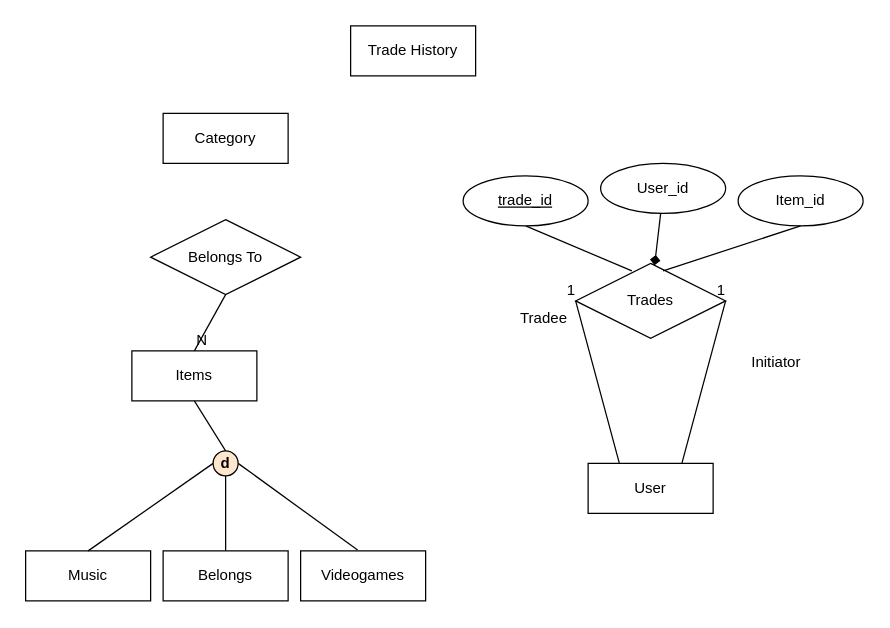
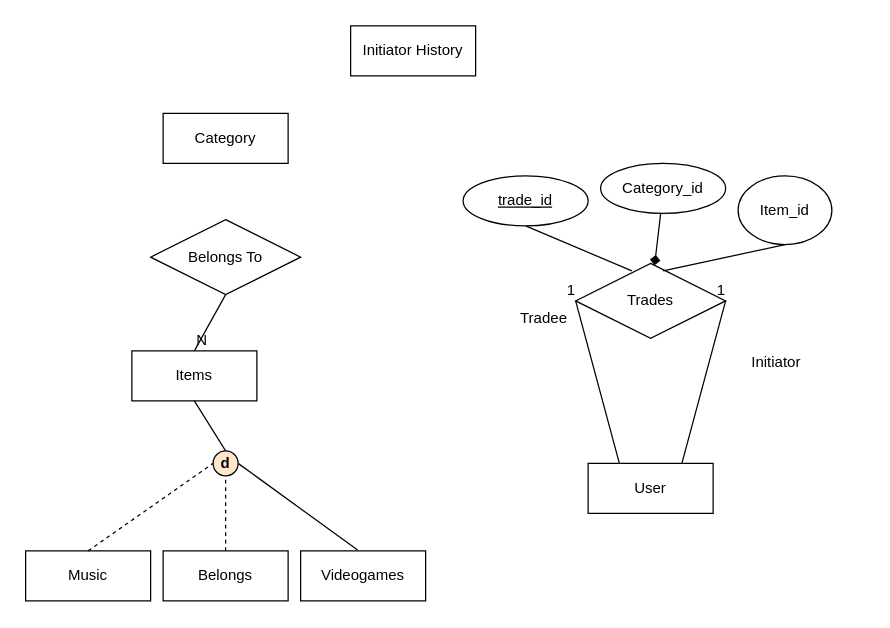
  <mxCell id="0" />
  <mxCell id="1" parent="0" />
  <mxCell id="2" value="User" style="whiteSpace=wrap;html=1;align=center;" vertex="1" parent="1"><mxGeometry x="470" y="370" width="100" height="40" as="geometry" /></mxCell>
  <mxCell id="3" value="Category" style="whiteSpace=wrap;html=1;align=center;" vertex="1" parent="1"><mxGeometry x="130" y="90" width="100" height="40" as="geometry" /></mxCell>
- <mxCell id="4" value="Trade History" style="whiteSpace=wrap;html=1;align=center;" vertex="1" parent="1"><mxGeometry x="280" y="20" width="100" height="40" as="geometry" /></mxCell>
+ <mxCell id="4" value="Initiator History" style="whiteSpace=wrap;html=1;align=center;" vertex="1" parent="1"><mxGeometry x="280" y="20" width="100" height="40" as="geometry" /></mxCell>
  <mxCell id="5" value="Items" style="whiteSpace=wrap;html=1;align=center;" vertex="1" parent="1"><mxGeometry x="105" y="280" width="100" height="40" as="geometry" /></mxCell>
  <mxCell id="6" value="" style="endArrow=none;html=1;rounded=0;exitX=0.5;exitY=0;exitDx=0;exitDy=0;entryX=0.5;entryY=1;entryDx=0;entryDy=0;" edge="1" parent="1" source="5" target="9"><mxGeometry relative="1" as="geometry"><mxPoint x="280" y="435" as="sourcePoint" /><mxPoint x="170" y="255" as="targetPoint" /></mxGeometry></mxCell>
  <mxCell id="7" value="N" style="resizable=0;html=1;align=left;verticalAlign=bottom;" connectable="0" vertex="1" parent="6"><mxGeometry x="-1" relative="1" as="geometry" /></mxCell>
  <mxCell id="8" value="1" style="resizable=0;html=1;align=right;verticalAlign=bottom;" connectable="0" vertex="1" parent="6"><mxGeometry x="1" relative="1" as="geometry" /></mxCell>
  <mxCell id="9" value="Belongs To" style="shape=rhombus;perimeter=rhombusPerimeter;whiteSpace=wrap;html=1;align=center;" vertex="1" parent="1"><mxGeometry x="120" y="175" width="120" height="60" as="geometry" /></mxCell>
  <mxCell id="10" value="Trades" style="shape=rhombus;perimeter=rhombusPerimeter;whiteSpace=wrap;html=1;align=center;" vertex="1" parent="1"><mxGeometry x="460" y="210" width="120" height="60" as="geometry" /></mxCell>
  <mxCell id="11" value="" style="endArrow=none;html=1;rounded=0;entryX=1;entryY=0.5;entryDx=0;entryDy=0;exitX=0.75;exitY=0;exitDx=0;exitDy=0;" edge="1" parent="1" source="2" target="10"><mxGeometry relative="1" as="geometry"><mxPoint x="240" y="280" as="sourcePoint" /><mxPoint x="400" y="280" as="targetPoint" /></mxGeometry></mxCell>
  <mxCell id="12" value="1" style="resizable=0;html=1;align=right;verticalAlign=bottom;" connectable="0" vertex="1" parent="11"><mxGeometry x="1" relative="1" as="geometry" /></mxCell>
  <mxCell id="13" value="" style="endArrow=none;html=1;rounded=0;entryX=0;entryY=0.5;entryDx=0;entryDy=0;exitX=0.25;exitY=0;exitDx=0;exitDy=0;" edge="1" parent="1" source="2" target="10"><mxGeometry relative="1" as="geometry"><mxPoint x="240" y="280" as="sourcePoint" /><mxPoint x="400" y="280" as="targetPoint" /></mxGeometry></mxCell>
  <mxCell id="14" value="1" style="resizable=0;html=1;align=right;verticalAlign=bottom;" connectable="0" vertex="1" parent="13"><mxGeometry x="1" relative="1" as="geometry" /></mxCell>
  <mxCell id="15" value="Tradee" style="text;strokeColor=none;fillColor=none;spacingLeft=4;spacingRight=4;overflow=hidden;rotatable=0;points=[[0,0.5],[1,0.5]];portConstraint=eastwest;fontSize=12;" vertex="1" parent="1"><mxGeometry x="410" y="240" width="50" height="30" as="geometry" /></mxCell>
  <mxCell id="16" value="Initiator" style="text;strokeColor=none;fillColor=none;spacingLeft=4;spacingRight=4;overflow=hidden;rotatable=0;points=[[0,0.5],[1,0.5]];portConstraint=eastwest;fontSize=12;" vertex="1" parent="1"><mxGeometry x="595" y="275" width="50" height="30" as="geometry" /></mxCell>
- <mxCell id="17" value="User_id" style="ellipse;whiteSpace=wrap;html=1;align=center;" vertex="1" parent="1"><mxGeometry x="480" y="130" width="100" height="40" as="geometry" /></mxCell>
- <mxCell id="18" value="Item_id" style="ellipse;whiteSpace=wrap;html=1;align=center;" vertex="1" parent="1"><mxGeometry x="590" y="140" width="100" height="40" as="geometry" /></mxCell>
+ <mxCell id="17" value="Category_id" style="ellipse;whiteSpace=wrap;html=1;align=center;" vertex="1" parent="1"><mxGeometry x="480" y="130" width="100" height="40" as="geometry" /></mxCell>
+ <mxCell id="18" value="Item_id" style="ellipse;whiteSpace=wrap;html=1;align=center;" vertex="1" parent="1"><mxGeometry x="590" y="140" width="75" height="55" as="geometry" /></mxCell>
  <mxCell id="19" value="" style="endArrow=none;html=1;rounded=0;entryX=0.375;entryY=0.1;entryDx=0;entryDy=0;entryPerimeter=0;exitX=0.5;exitY=1;exitDx=0;exitDy=0;" edge="1" parent="1" source="22" target="10"><mxGeometry relative="1" as="geometry"><mxPoint x="420" y="190" as="sourcePoint" /><mxPoint x="540" y="280" as="targetPoint" /></mxGeometry></mxCell>
  <mxCell id="20" value="" style="endArrow=diamond;html=1;rounded=0;" edge="1" parent="1" source="17" target="10"><mxGeometry relative="1" as="geometry"><mxPoint x="400" y="180" as="sourcePoint" /><mxPoint x="530" y="220" as="targetPoint" /></mxGeometry></mxCell>
  <mxCell id="21" value="" style="endArrow=none;html=1;rounded=0;exitX=0.5;exitY=1;exitDx=0;exitDy=0;" edge="1" parent="1" source="18"><mxGeometry relative="1" as="geometry"><mxPoint x="540" y="180" as="sourcePoint" /><mxPoint x="530" y="216" as="targetPoint" /></mxGeometry></mxCell>
  <mxCell id="22" value="trade_id" style="ellipse;whiteSpace=wrap;html=1;align=center;fontStyle=4;" vertex="1" parent="1"><mxGeometry x="370" y="140" width="100" height="40" as="geometry" /></mxCell>
  <mxCell id="23" value="Music" style="whiteSpace=wrap;html=1;align=center;" vertex="1" parent="1"><mxGeometry x="20" y="440" width="100" height="40" as="geometry" /></mxCell>
  <mxCell id="24" value="Belongs" style="whiteSpace=wrap;html=1;align=center;" vertex="1" parent="1"><mxGeometry x="130" y="440" width="100" height="40" as="geometry" /></mxCell>
  <mxCell id="25" value="Videogames" style="whiteSpace=wrap;html=1;align=center;" vertex="1" parent="1"><mxGeometry x="240" y="440" width="100" height="40" as="geometry" /></mxCell>
- <mxCell id="26" value="" style="endArrow=none;html=1;rounded=0;exitX=0.5;exitY=0;exitDx=0;exitDy=0;entryX=0;entryY=0.5;entryDx=0;entryDy=0;" edge="1" parent="1" source="23" target="29"><mxGeometry relative="1" as="geometry"><mxPoint x="80" y="270" as="sourcePoint" /><mxPoint x="180" y="380" as="targetPoint" /></mxGeometry></mxCell>
- <mxCell id="27" value="" style="endArrow=none;html=1;rounded=0;exitX=0.5;exitY=0;exitDx=0;exitDy=0;" edge="1" parent="1" source="24" target="29"><mxGeometry relative="1" as="geometry"><mxPoint x="80" y="450" as="sourcePoint" /><mxPoint x="180" y="380" as="targetPoint" /></mxGeometry></mxCell>
+ <mxCell id="26" value="" style="endArrow=none;html=1;rounded=0;exitX=0.5;exitY=0;exitDx=0;exitDy=0;entryX=0;entryY=0.5;entryDx=0;entryDy=0;dashed=1;" edge="1" parent="1" source="23" target="29"><mxGeometry relative="1" as="geometry"><mxPoint x="80" y="270" as="sourcePoint" /><mxPoint x="180" y="380" as="targetPoint" /></mxGeometry></mxCell>
+ <mxCell id="27" value="" style="endArrow=none;html=1;rounded=0;exitX=0.5;exitY=0;exitDx=0;exitDy=0;dashed=1;" edge="1" parent="1" source="24" target="29"><mxGeometry relative="1" as="geometry"><mxPoint x="80" y="450" as="sourcePoint" /><mxPoint x="180" y="380" as="targetPoint" /></mxGeometry></mxCell>
  <mxCell id="28" value="" style="endArrow=none;html=1;rounded=0;exitX=0.456;exitY=-0.016;exitDx=0;exitDy=0;exitPerimeter=0;entryX=1;entryY=0.5;entryDx=0;entryDy=0;" edge="1" parent="1" source="25" target="29"><mxGeometry relative="1" as="geometry"><mxPoint x="90" y="460" as="sourcePoint" /><mxPoint x="190" y="380" as="targetPoint" /></mxGeometry></mxCell>
  <mxCell id="29" value="&lt;b&gt;d&lt;/b&gt;" style="ellipse;whiteSpace=wrap;html=1;aspect=fixed;fillColor=#ffe6cc;" vertex="1" parent="1"><mxGeometry x="170" y="360" width="20" height="20" as="geometry" /></mxCell>
  <mxCell id="30" value="" style="endArrow=none;html=1;rounded=0;entryX=0.5;entryY=0;entryDx=0;entryDy=0;exitX=0.5;exitY=1;exitDx=0;exitDy=0;" edge="1" parent="1" source="5" target="29"><mxGeometry relative="1" as="geometry"><mxPoint x="80" y="270" as="sourcePoint" /><mxPoint x="240" y="270" as="targetPoint" /></mxGeometry></mxCell>
